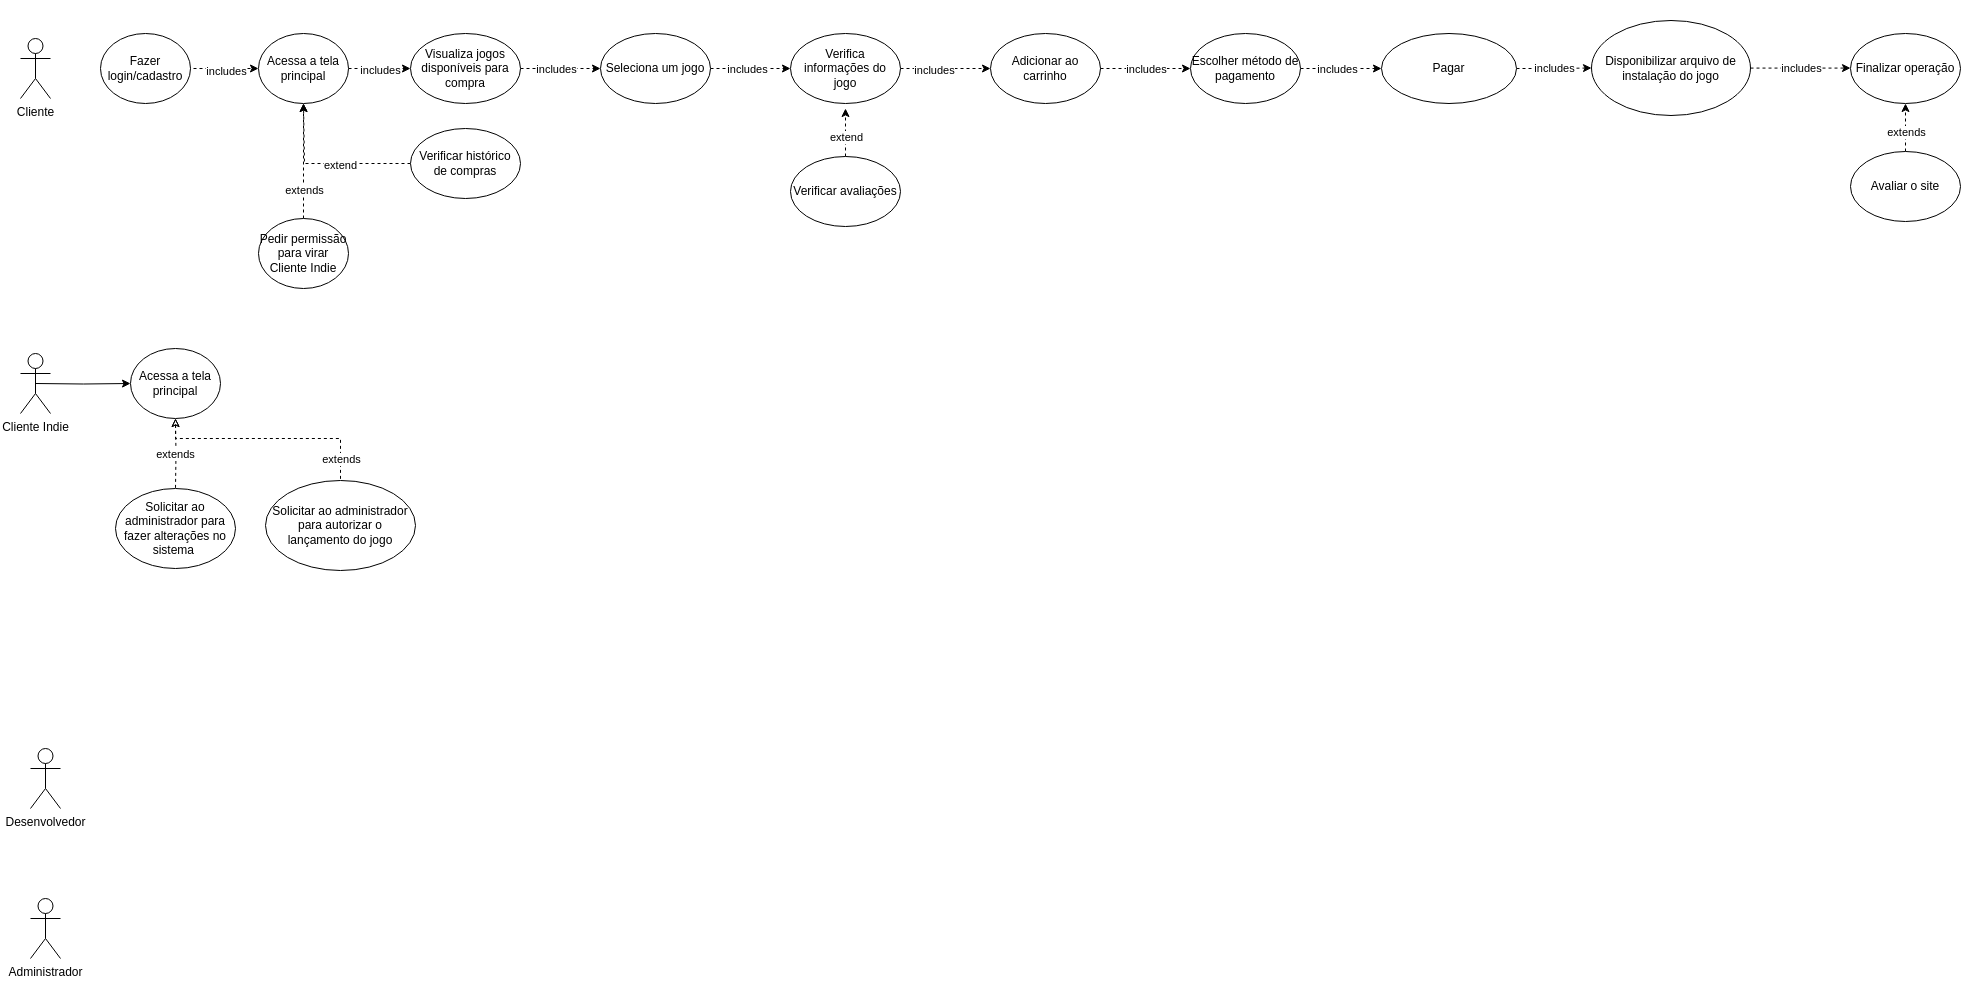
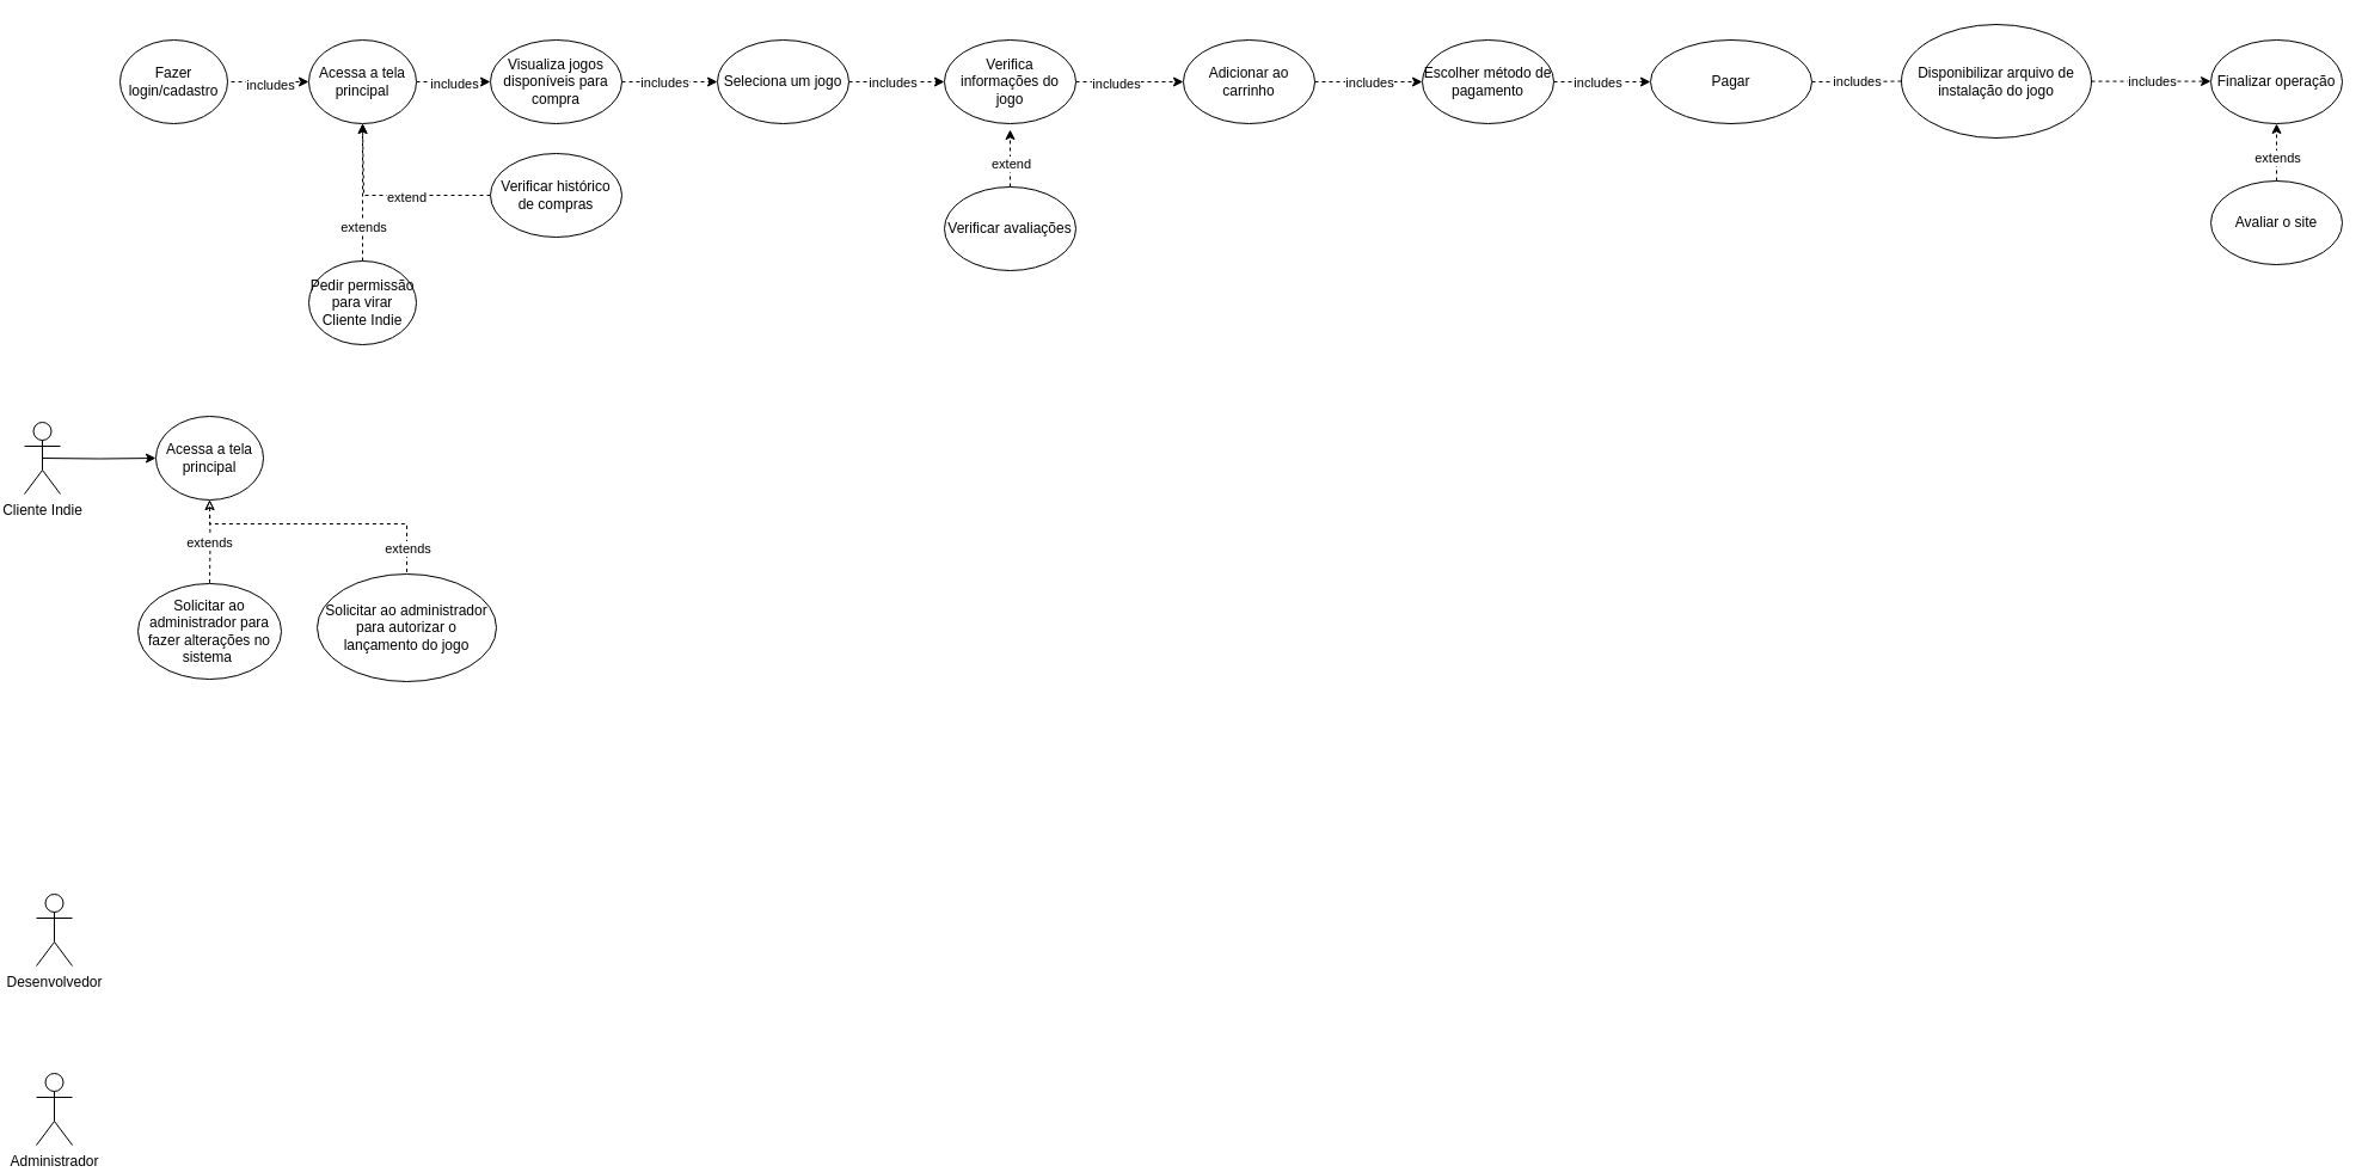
  <mxCell id="0" />
  <mxCell id="1" parent="0" />
  <mxCell id="2" value="Desenvolvedor" style="shape=umlActor;verticalLabelPosition=bottom;verticalAlign=top;html=1;outlineConnect=0;" vertex="1" parent="1"><mxGeometry x="30" y="748" width="30" height="60" as="geometry" /></mxCell>
  <mxCell id="3" style="edgeStyle=orthogonalEdgeStyle;rounded=0;orthogonalLoop=1;jettySize=auto;html=1;exitX=0.5;exitY=0.5;exitDx=0;exitDy=0;exitPerimeter=0;dashed=1;" edge="1" parent="1" source="52" target="10"><mxGeometry relative="1" as="geometry" /></mxCell>
  <mxCell id="4" value="includes" style="edgeLabel;html=1;align=center;verticalAlign=middle;resizable=0;points=[];" connectable="0" vertex="1" parent="3"><mxGeometry x="0.417" y="-2" relative="1" as="geometry"><mxPoint as="offset" /></mxGeometry></mxCell>
- <mxCell id="5" value="Cliente" style="shape=umlActor;verticalLabelPosition=bottom;verticalAlign=top;html=1;outlineConnect=0;" vertex="1" parent="1"><mxGeometry x="20" y="38" width="30" height="60" as="geometry" /></mxCell>
  <mxCell id="6" value="Administrador" style="shape=umlActor;verticalLabelPosition=bottom;verticalAlign=top;html=1;outlineConnect=0;" vertex="1" parent="1"><mxGeometry x="30" y="898" width="30" height="60" as="geometry" /></mxCell>
  <mxCell id="7" value="Cliente Indie" style="shape=umlActor;verticalLabelPosition=bottom;verticalAlign=top;html=1;outlineConnect=0;" vertex="1" parent="1"><mxGeometry x="20" y="353" width="30" height="60" as="geometry" /></mxCell>
  <mxCell id="8" style="edgeStyle=orthogonalEdgeStyle;rounded=0;orthogonalLoop=1;jettySize=auto;html=1;entryX=0;entryY=0.5;entryDx=0;entryDy=0;dashed=1;" edge="1" parent="1" source="10" target="13"><mxGeometry relative="1" as="geometry" /></mxCell>
  <mxCell id="9" value="includes" style="edgeLabel;html=1;align=center;verticalAlign=middle;resizable=0;points=[];" connectable="0" vertex="1" parent="8"><mxGeometry x="-0.006" y="-1" relative="1" as="geometry"><mxPoint as="offset" /></mxGeometry></mxCell>
  <mxCell id="10" value="&lt;font style=&quot;vertical-align: inherit;&quot;&gt;&lt;font style=&quot;vertical-align: inherit;&quot;&gt;Acessa a tela principal&lt;/font&gt;&lt;/font&gt;" style="ellipse;whiteSpace=wrap;html=1;" vertex="1" parent="1"><mxGeometry x="258" y="33" width="90" height="70" as="geometry" /></mxCell>
  <mxCell id="11" style="edgeStyle=orthogonalEdgeStyle;rounded=0;orthogonalLoop=1;jettySize=auto;html=1;entryX=0;entryY=0.5;entryDx=0;entryDy=0;dashed=1;" edge="1" parent="1" source="13" target="16"><mxGeometry relative="1" as="geometry" /></mxCell>
  <mxCell id="12" value="includes" style="edgeLabel;html=1;align=center;verticalAlign=middle;resizable=0;points=[];" connectable="0" vertex="1" parent="11"><mxGeometry x="-0.125" relative="1" as="geometry"><mxPoint as="offset" /></mxGeometry></mxCell>
  <mxCell id="13" value="&lt;font style=&quot;vertical-align: inherit;&quot;&gt;&lt;font style=&quot;vertical-align: inherit;&quot;&gt;&lt;font style=&quot;vertical-align: inherit;&quot;&gt;&lt;font style=&quot;vertical-align: inherit;&quot;&gt;Visualiza jogos disponíveis para compra&lt;/font&gt;&lt;/font&gt;&lt;/font&gt;&lt;/font&gt;" style="ellipse;whiteSpace=wrap;html=1;" vertex="1" parent="1"><mxGeometry x="410" y="33" width="110" height="70" as="geometry" /></mxCell>
  <mxCell id="14" style="edgeStyle=orthogonalEdgeStyle;rounded=0;orthogonalLoop=1;jettySize=auto;html=1;entryX=0;entryY=0.5;entryDx=0;entryDy=0;dashed=1;" edge="1" parent="1" source="16" target="19"><mxGeometry relative="1" as="geometry" /></mxCell>
  <mxCell id="15" value="includes" style="edgeLabel;html=1;align=center;verticalAlign=middle;resizable=0;points=[];" connectable="0" vertex="1" parent="14"><mxGeometry x="-0.1" relative="1" as="geometry"><mxPoint as="offset" /></mxGeometry></mxCell>
  <mxCell id="16" value="&lt;font style=&quot;vertical-align: inherit;&quot;&gt;&lt;font style=&quot;vertical-align: inherit;&quot;&gt;&lt;font style=&quot;vertical-align: inherit;&quot;&gt;&lt;font style=&quot;vertical-align: inherit;&quot;&gt;&lt;font style=&quot;vertical-align: inherit;&quot;&gt;&lt;font style=&quot;vertical-align: inherit;&quot;&gt;Seleciona um jogo&lt;/font&gt;&lt;/font&gt;&lt;/font&gt;&lt;/font&gt;&lt;/font&gt;&lt;/font&gt;" style="ellipse;whiteSpace=wrap;html=1;" vertex="1" parent="1"><mxGeometry x="600" y="33" width="110" height="70" as="geometry" /></mxCell>
  <mxCell id="17" style="edgeStyle=orthogonalEdgeStyle;rounded=0;orthogonalLoop=1;jettySize=auto;html=1;entryX=0;entryY=0.5;entryDx=0;entryDy=0;dashed=1;" edge="1" parent="1" source="19" target="22"><mxGeometry relative="1" as="geometry" /></mxCell>
  <mxCell id="18" value="includes" style="edgeLabel;html=1;align=center;verticalAlign=middle;resizable=0;points=[];" connectable="0" vertex="1" parent="17"><mxGeometry x="-0.267" y="-1" relative="1" as="geometry"><mxPoint as="offset" /></mxGeometry></mxCell>
  <mxCell id="19" value="&lt;font style=&quot;vertical-align: inherit;&quot;&gt;&lt;font style=&quot;vertical-align: inherit;&quot;&gt;&lt;font style=&quot;vertical-align: inherit;&quot;&gt;&lt;font style=&quot;vertical-align: inherit;&quot;&gt;Verifica informações do jogo&lt;/font&gt;&lt;/font&gt;&lt;/font&gt;&lt;/font&gt;" style="ellipse;whiteSpace=wrap;html=1;" vertex="1" parent="1"><mxGeometry x="790" y="33" width="110" height="70" as="geometry" /></mxCell>
  <mxCell id="20" style="edgeStyle=orthogonalEdgeStyle;rounded=0;orthogonalLoop=1;jettySize=auto;html=1;dashed=1;" edge="1" parent="1" source="35" target="25"><mxGeometry relative="1" as="geometry" /></mxCell>
  <mxCell id="21" value="includes" style="edgeLabel;html=1;align=center;verticalAlign=middle;resizable=0;points=[];" connectable="0" vertex="1" parent="20"><mxGeometry x="-0.117" relative="1" as="geometry"><mxPoint as="offset" /></mxGeometry></mxCell>
  <mxCell id="22" value="&lt;font style=&quot;vertical-align: inherit;&quot;&gt;&lt;font style=&quot;vertical-align: inherit;&quot;&gt;Adicionar ao carrinho&lt;/font&gt;&lt;/font&gt;" style="ellipse;whiteSpace=wrap;html=1;" vertex="1" parent="1"><mxGeometry x="990" y="33" width="110" height="70" as="geometry" /></mxCell>
- <mxCell id="23" style="edgeStyle=orthogonalEdgeStyle;rounded=0;orthogonalLoop=1;jettySize=auto;html=1;entryX=0;entryY=0.5;entryDx=0;entryDy=0;dashed=1;" edge="1" parent="1" source="25" target="26"><mxGeometry relative="1" as="geometry" /></mxCell>
+ <mxCell id="23" style="edgeStyle=orthogonalEdgeStyle;rounded=0;orthogonalLoop=1;jettySize=auto;html=1;entryX=0;entryY=0.5;entryDx=0;entryDy=0;dashed=1;endArrow=none;" edge="1" parent="1" source="25" target="26"><mxGeometry relative="1" as="geometry" /></mxCell>
  <mxCell id="24" value="includes" style="edgeLabel;html=1;align=center;verticalAlign=middle;resizable=0;points=[];" connectable="0" vertex="1" parent="23"><mxGeometry relative="1" as="geometry"><mxPoint as="offset" /></mxGeometry></mxCell>
  <mxCell id="25" value="Pagar" style="ellipse;whiteSpace=wrap;html=1;" vertex="1" parent="1"><mxGeometry x="1381" y="33" width="135" height="70" as="geometry" /></mxCell>
  <mxCell id="26" value="&lt;div&gt;Disponibilizar arquivo de instalação do jogo&lt;/div&gt;" style="ellipse;whiteSpace=wrap;html=1;" vertex="1" parent="1"><mxGeometry x="1591" y="20" width="159" height="95" as="geometry" /></mxCell>
  <mxCell id="27" style="edgeStyle=orthogonalEdgeStyle;rounded=0;orthogonalLoop=1;jettySize=auto;html=1;dashed=1;startArrow=none;startFill=0;endArrow=classic;endFill=1;" edge="1" parent="1" source="29"><mxGeometry relative="1" as="geometry"><mxPoint x="845" y="108" as="targetPoint" /></mxGeometry></mxCell>
  <mxCell id="28" value="extend" style="edgeLabel;html=1;align=center;verticalAlign=middle;resizable=0;points=[];" connectable="0" vertex="1" parent="27"><mxGeometry x="-0.139" relative="1" as="geometry"><mxPoint y="1" as="offset" /></mxGeometry></mxCell>
  <mxCell id="29" value="&lt;font style=&quot;vertical-align: inherit;&quot;&gt;&lt;font style=&quot;vertical-align: inherit;&quot;&gt;&lt;font style=&quot;vertical-align: inherit;&quot;&gt;&lt;font style=&quot;vertical-align: inherit;&quot;&gt;Verificar avaliações&lt;/font&gt;&lt;/font&gt;&lt;/font&gt;&lt;/font&gt;" style="ellipse;whiteSpace=wrap;html=1;" vertex="1" parent="1"><mxGeometry x="790" y="156" width="110" height="70" as="geometry" /></mxCell>
  <mxCell id="30" style="edgeStyle=orthogonalEdgeStyle;rounded=0;orthogonalLoop=1;jettySize=auto;html=1;jumpStyle=none;dashed=1;endArrow=classic;startFill=0;startArrow=none;entryX=0.5;entryY=1;entryDx=0;entryDy=0;endFill=1;" edge="1" parent="1" source="32"><mxGeometry relative="1" as="geometry"><mxPoint x="1905" y="103" as="targetPoint" /></mxGeometry></mxCell>
  <mxCell id="31" value="extends" style="edgeLabel;html=1;align=center;verticalAlign=middle;resizable=0;points=[];" connectable="0" vertex="1" parent="30"><mxGeometry x="-0.161" relative="1" as="geometry"><mxPoint as="offset" /></mxGeometry></mxCell>
  <mxCell id="32" value="Avaliar o site" style="ellipse;whiteSpace=wrap;html=1;" vertex="1" parent="1"><mxGeometry x="1850" y="151" width="110" height="70" as="geometry" /></mxCell>
  <mxCell id="33" value="" style="edgeStyle=orthogonalEdgeStyle;rounded=0;orthogonalLoop=1;jettySize=auto;html=1;dashed=1;" edge="1" parent="1" source="22" target="35"><mxGeometry relative="1" as="geometry"><mxPoint x="1100" y="68" as="sourcePoint" /><mxPoint x="1330" y="68" as="targetPoint" /></mxGeometry></mxCell>
  <mxCell id="34" value="includes" style="edgeLabel;html=1;align=center;verticalAlign=middle;resizable=0;points=[];" connectable="0" vertex="1" parent="33"><mxGeometry relative="1" as="geometry"><mxPoint as="offset" /></mxGeometry></mxCell>
  <mxCell id="35" value="Escolher método de pagamento" style="ellipse;whiteSpace=wrap;html=1;" vertex="1" parent="1"><mxGeometry x="1190" y="33" width="110" height="70" as="geometry" /></mxCell>
  <mxCell id="36" value="Finalizar operação" style="ellipse;whiteSpace=wrap;html=1;" vertex="1" parent="1"><mxGeometry x="1850" y="33" width="110" height="70" as="geometry" /></mxCell>
  <mxCell id="37" style="edgeStyle=orthogonalEdgeStyle;rounded=0;orthogonalLoop=1;jettySize=auto;html=1;entryX=0;entryY=0.5;entryDx=0;entryDy=0;dashed=1;" edge="1" parent="1"><mxGeometry relative="1" as="geometry"><mxPoint x="1750" y="67.58" as="sourcePoint" /><mxPoint x="1850" y="67.58" as="targetPoint" /></mxGeometry></mxCell>
  <mxCell id="38" value="includes" style="edgeLabel;html=1;align=center;verticalAlign=middle;resizable=0;points=[];" connectable="0" vertex="1" parent="37"><mxGeometry relative="1" as="geometry"><mxPoint as="offset" /></mxGeometry></mxCell>
  <mxCell id="39" style="edgeStyle=orthogonalEdgeStyle;rounded=0;orthogonalLoop=1;jettySize=auto;html=1;exitX=0.5;exitY=0.5;exitDx=0;exitDy=0;exitPerimeter=0;" edge="1" parent="1" target="42"><mxGeometry relative="1" as="geometry"><mxPoint x="35" y="383" as="sourcePoint" /></mxGeometry></mxCell>
  <mxCell id="40" style="edgeStyle=orthogonalEdgeStyle;rounded=0;orthogonalLoop=1;jettySize=auto;html=1;exitX=0.5;exitY=1;exitDx=0;exitDy=0;entryX=0.5;entryY=0;entryDx=0;entryDy=0;dashed=1;startArrow=classic;startFill=0;endArrow=none;" edge="1" parent="1" source="42" target="53"><mxGeometry relative="1" as="geometry"><Array as="points"><mxPoint x="175" y="438" /><mxPoint x="340" y="438" /><mxPoint x="340" y="483" /></Array></mxGeometry></mxCell>
  <mxCell id="41" value="extends" style="edgeLabel;html=1;align=center;verticalAlign=middle;resizable=0;points=[];" connectable="0" vertex="1" parent="40"><mxGeometry x="0.655" y="1" relative="1" as="geometry"><mxPoint x="-1" y="12" as="offset" /></mxGeometry></mxCell>
  <mxCell id="42" value="&lt;font style=&quot;vertical-align: inherit;&quot;&gt;&lt;font style=&quot;vertical-align: inherit;&quot;&gt;Acessa a tela principal&lt;/font&gt;&lt;/font&gt;" style="ellipse;whiteSpace=wrap;html=1;" vertex="1" parent="1"><mxGeometry x="130" y="348" width="90" height="70" as="geometry" /></mxCell>
  <mxCell id="43" style="edgeStyle=orthogonalEdgeStyle;rounded=0;orthogonalLoop=1;jettySize=auto;html=1;entryX=0.5;entryY=0;entryDx=0;entryDy=0;dashed=1;startArrow=classic;startFill=0;endArrow=none;" edge="1" parent="1" target="45"><mxGeometry relative="1" as="geometry"><mxPoint x="175" y="418" as="sourcePoint" /><mxPoint x="300" y="383" as="targetPoint" /></mxGeometry></mxCell>
  <mxCell id="44" value="extends" style="edgeLabel;html=1;align=center;verticalAlign=middle;resizable=0;points=[];" connectable="0" vertex="1" parent="43"><mxGeometry x="-0.006" y="-1" relative="1" as="geometry"><mxPoint as="offset" /></mxGeometry></mxCell>
  <mxCell id="45" value="&lt;font style=&quot;vertical-align: inherit;&quot;&gt;&lt;font style=&quot;vertical-align: inherit;&quot;&gt;Solicitar ao administrador para fazer alterações no sistema&amp;nbsp;&lt;/font&gt;&lt;/font&gt;" style="ellipse;whiteSpace=wrap;html=1;" vertex="1" parent="1"><mxGeometry x="115" y="488" width="120" height="80" as="geometry" /></mxCell>
  <mxCell id="46" style="edgeStyle=orthogonalEdgeStyle;rounded=0;orthogonalLoop=1;jettySize=auto;html=1;dashed=1;startArrow=none;startFill=0;endArrow=classic;endFill=1;" edge="1" parent="1" source="48"><mxGeometry relative="1" as="geometry"><mxPoint x="303" y="103" as="targetPoint" /><Array as="points"><mxPoint x="304" y="163" /><mxPoint x="304" y="103" /></Array></mxGeometry></mxCell>
  <mxCell id="47" value="extend" style="edgeLabel;html=1;align=center;verticalAlign=middle;resizable=0;points=[];" connectable="0" vertex="1" parent="46"><mxGeometry x="-0.139" relative="1" as="geometry"><mxPoint y="1" as="offset" /></mxGeometry></mxCell>
  <mxCell id="48" value="&lt;font style=&quot;vertical-align: inherit;&quot;&gt;&lt;font style=&quot;vertical-align: inherit;&quot;&gt;&lt;font style=&quot;vertical-align: inherit;&quot;&gt;&lt;font style=&quot;vertical-align: inherit;&quot;&gt;Verificar histórico de compras&lt;/font&gt;&lt;/font&gt;&lt;/font&gt;&lt;/font&gt;" style="ellipse;whiteSpace=wrap;html=1;" vertex="1" parent="1"><mxGeometry x="410" y="128" width="110" height="70" as="geometry" /></mxCell>
  <mxCell id="49" style="edgeStyle=orthogonalEdgeStyle;rounded=0;orthogonalLoop=1;jettySize=auto;html=1;exitX=0.5;exitY=0;exitDx=0;exitDy=0;dashed=1;entryX=0.5;entryY=1;entryDx=0;entryDy=0;" edge="1" parent="1" source="51" target="10"><mxGeometry relative="1" as="geometry"><mxPoint x="302.833" y="108" as="targetPoint" /></mxGeometry></mxCell>
  <mxCell id="50" value="extends" style="edgeLabel;html=1;align=center;verticalAlign=middle;resizable=0;points=[];" connectable="0" vertex="1" parent="49"><mxGeometry x="-0.477" relative="1" as="geometry"><mxPoint y="1" as="offset" /></mxGeometry></mxCell>
  <mxCell id="51" value="&lt;font style=&quot;vertical-align: inherit;&quot;&gt;&lt;font style=&quot;vertical-align: inherit;&quot;&gt;Pedir permissão para virar Cliente Indie&lt;/font&gt;&lt;/font&gt;" style="ellipse;whiteSpace=wrap;html=1;" vertex="1" parent="1"><mxGeometry x="258" y="218" width="90" height="70" as="geometry" /></mxCell>
  <mxCell id="52" value="Fazer login/cadastro" style="ellipse;whiteSpace=wrap;html=1;" vertex="1" parent="1"><mxGeometry x="100" y="33" width="90" height="70" as="geometry" /></mxCell>
  <mxCell id="53" value="&lt;font style=&quot;vertical-align: inherit;&quot;&gt;&lt;font style=&quot;vertical-align: inherit;&quot;&gt;Solicitar ao administrador para autorizar o lançamento do jogo&lt;/font&gt;&lt;/font&gt;" style="ellipse;whiteSpace=wrap;html=1;" vertex="1" parent="1"><mxGeometry x="265" y="480" width="150" height="90" as="geometry" /></mxCell>
